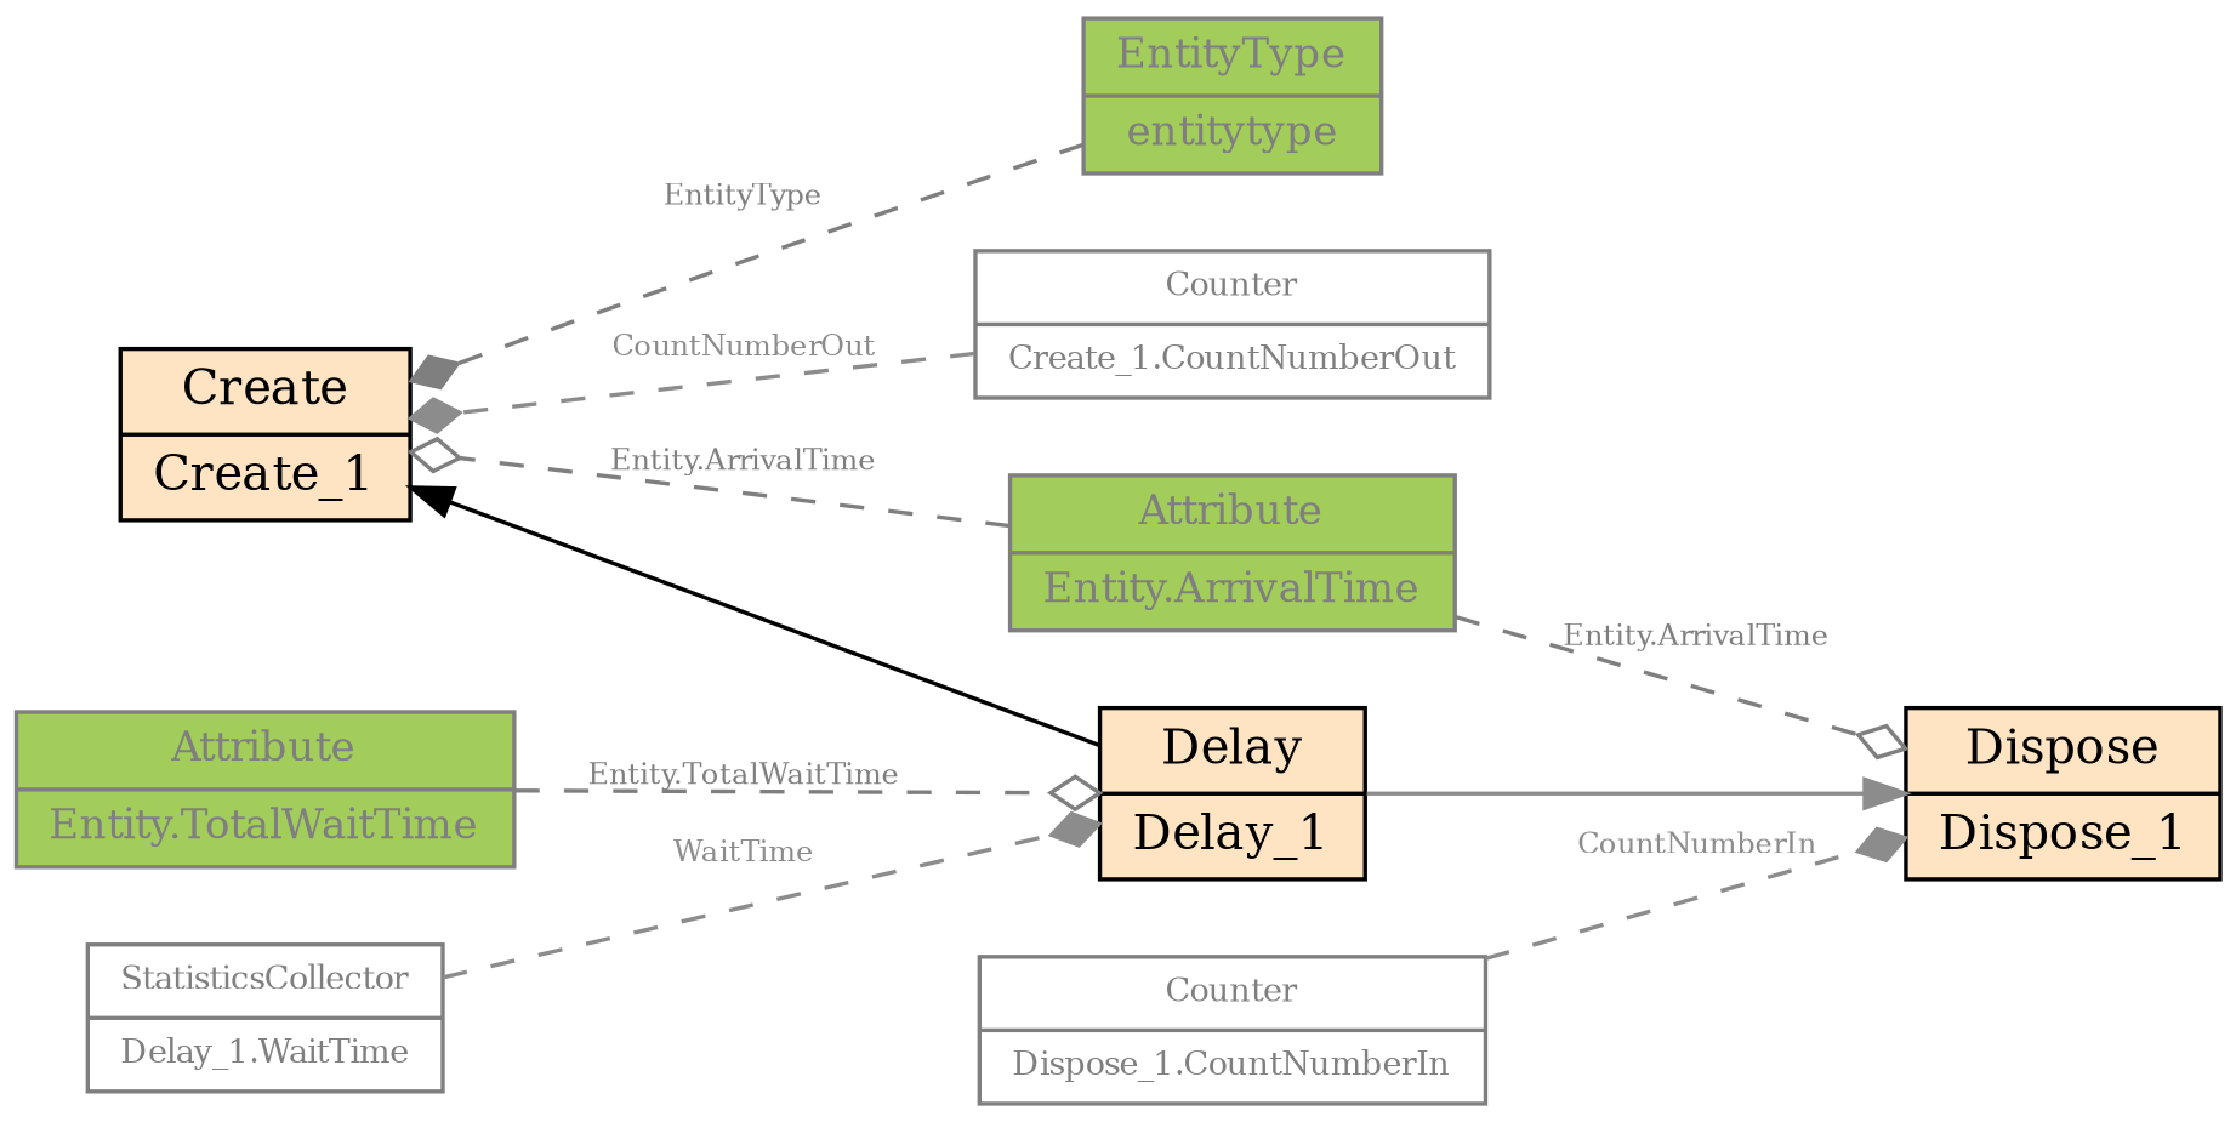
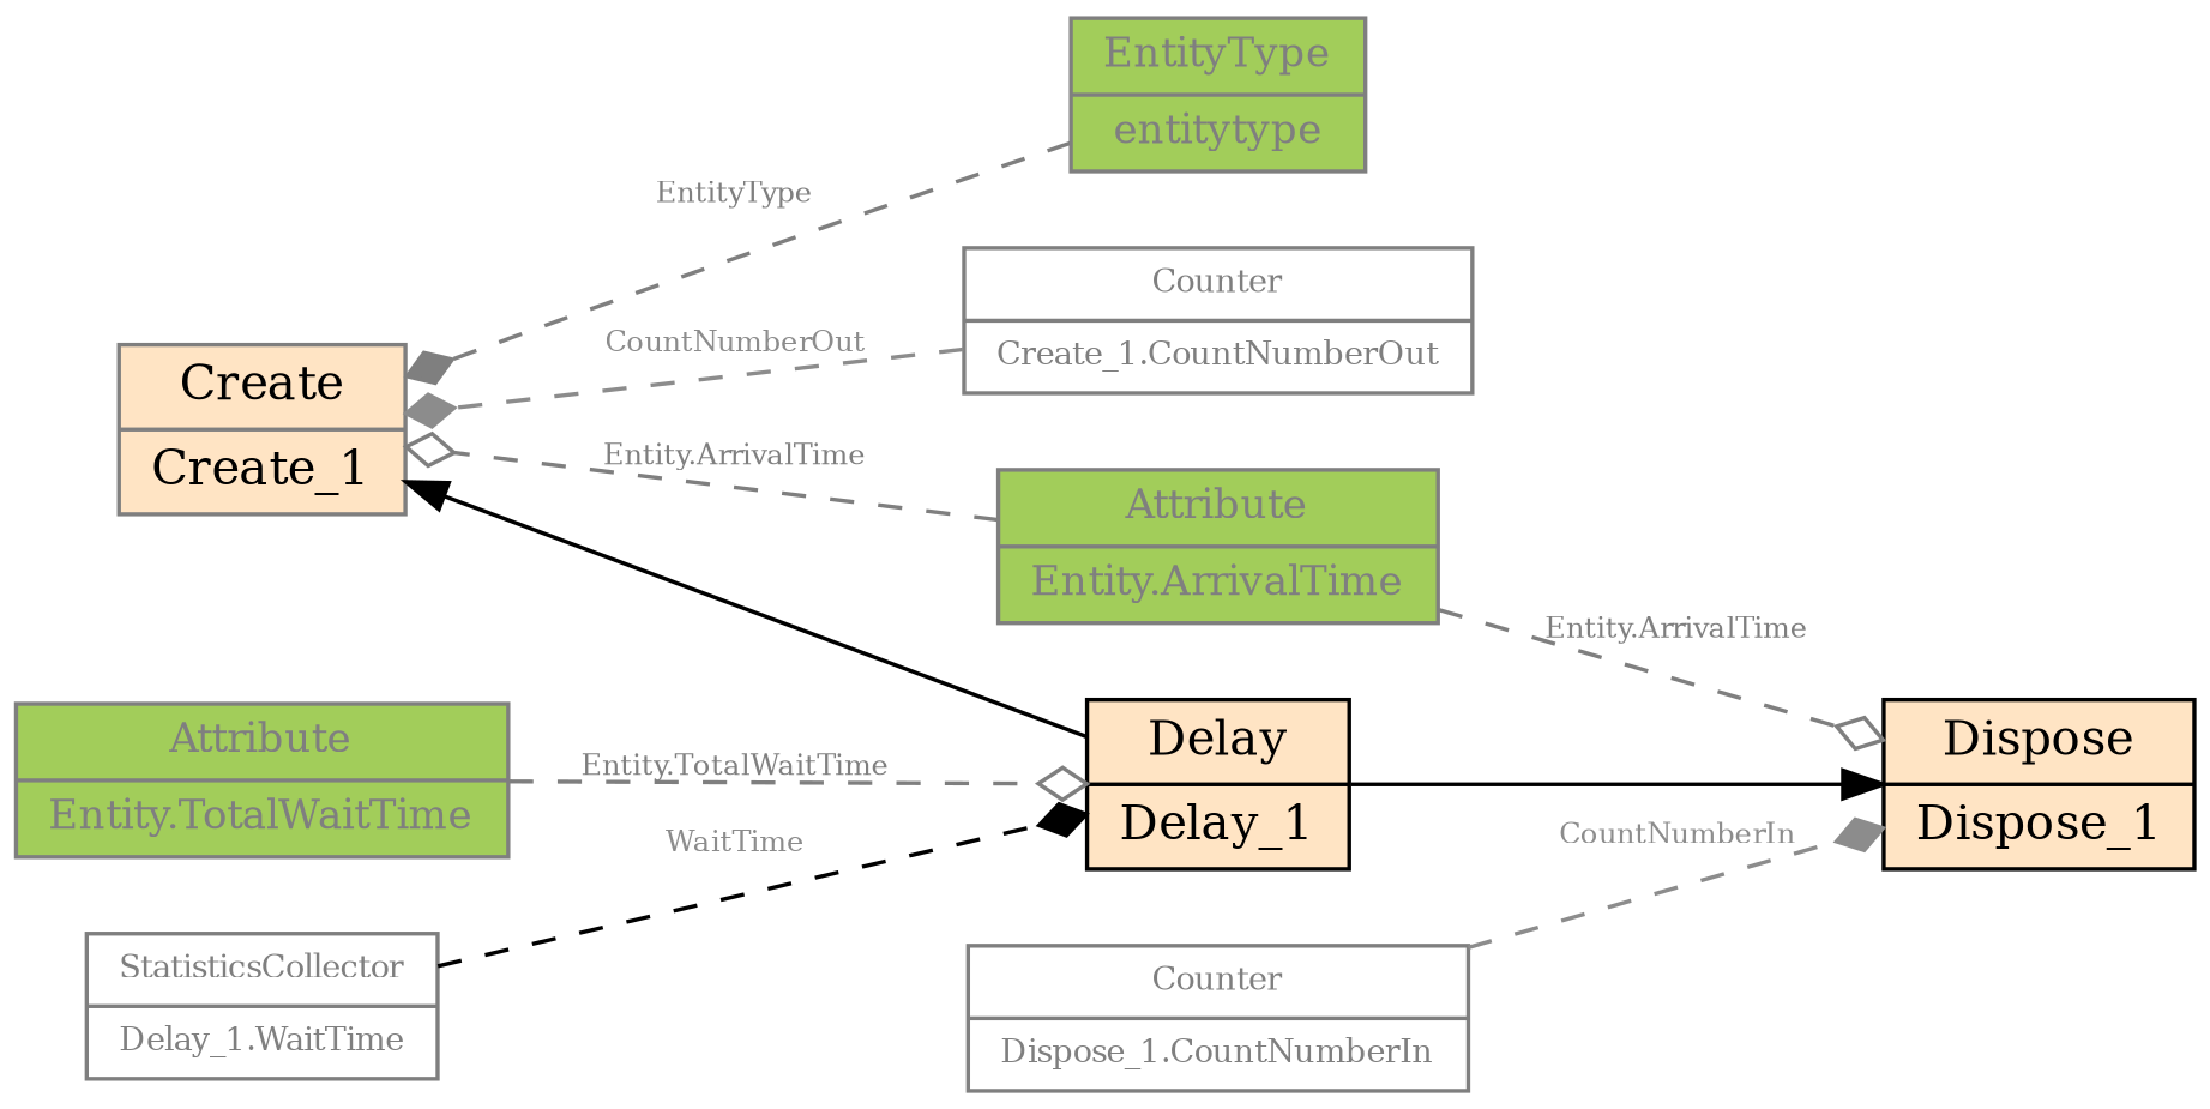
  digraph {
    compound=true
    rankdir=LR
    node [fontcolor=gray50 fontsize=12 shape=record style=filled color=gray50]
    edge [arrowhead=diamond color=gray50 fontcolor=gray50 fontsize=7 style=dashed]
-   n1 [fillcolor=bisque fontcolor=black label="Create|Create_1" color=""]
+   n1 [fillcolor=bisque fontcolor=black label="Create|Create_1"]
    n2 [fillcolor=bisque fontcolor=black label="Dispose|Dispose_1" color=""]
    n3 [fillcolor=bisque fontcolor=black label="Delay|Delay_1" color=""]
    n4 [fillcolor=darkolivegreen3 fontsize=10 label="Attribute|Entity.ArrivalTime"]
    n5 [fontsize=8 label="Counter|Dispose_1.CountNumberIn" style=""]
    n6 [fillcolor=darkolivegreen3 fontsize=10 label="Attribute|Entity.TotalWaitTime"]
    n7 [fontsize=8 label="StatisticsCollector|Delay_1.WaitTime" style=""]
    n8 [fillcolor=darkolivegreen3 fontsize=10 label="EntityType|entitytype"]
    n9 [fontsize=8 label="Counter|Create_1.CountNumberOut" style=""]
    subgraph sub_1 {
      rank=min
      n1
    }
    subgraph sub_2 {
      rank=max
      n2
    }
    n3 -> n1 [arrowhead=normal color=black fontcolor=black style=solid]
-   n3 -> n2 [arrowhead=normal color=gray55 fontcolor=black style=solid]
+   n3 -> n2 [arrowhead=normal color=black fontcolor=black style=solid]
    n4 -> n1 [arrowhead=ediamond label="Entity.ArrivalTime"]
    n4 -> n2 [arrowhead=ediamond label="Entity.ArrivalTime"]
    n5 -> n2 [color=gray55 fontcolor=gray55 label=CountNumberIn]
    n6 -> n3 [arrowhead=ediamond label="Entity.TotalWaitTime"]
-   n7 -> n3 [color=gray55 fontcolor=gray55 label=WaitTime]
+   n7 -> n3 [color=black fontcolor=gray55 label=WaitTime]
    n8 -> n1 [label=EntityType]
    n9 -> n1 [color=gray55 fontcolor=gray55 label=CountNumberOut]
  }
